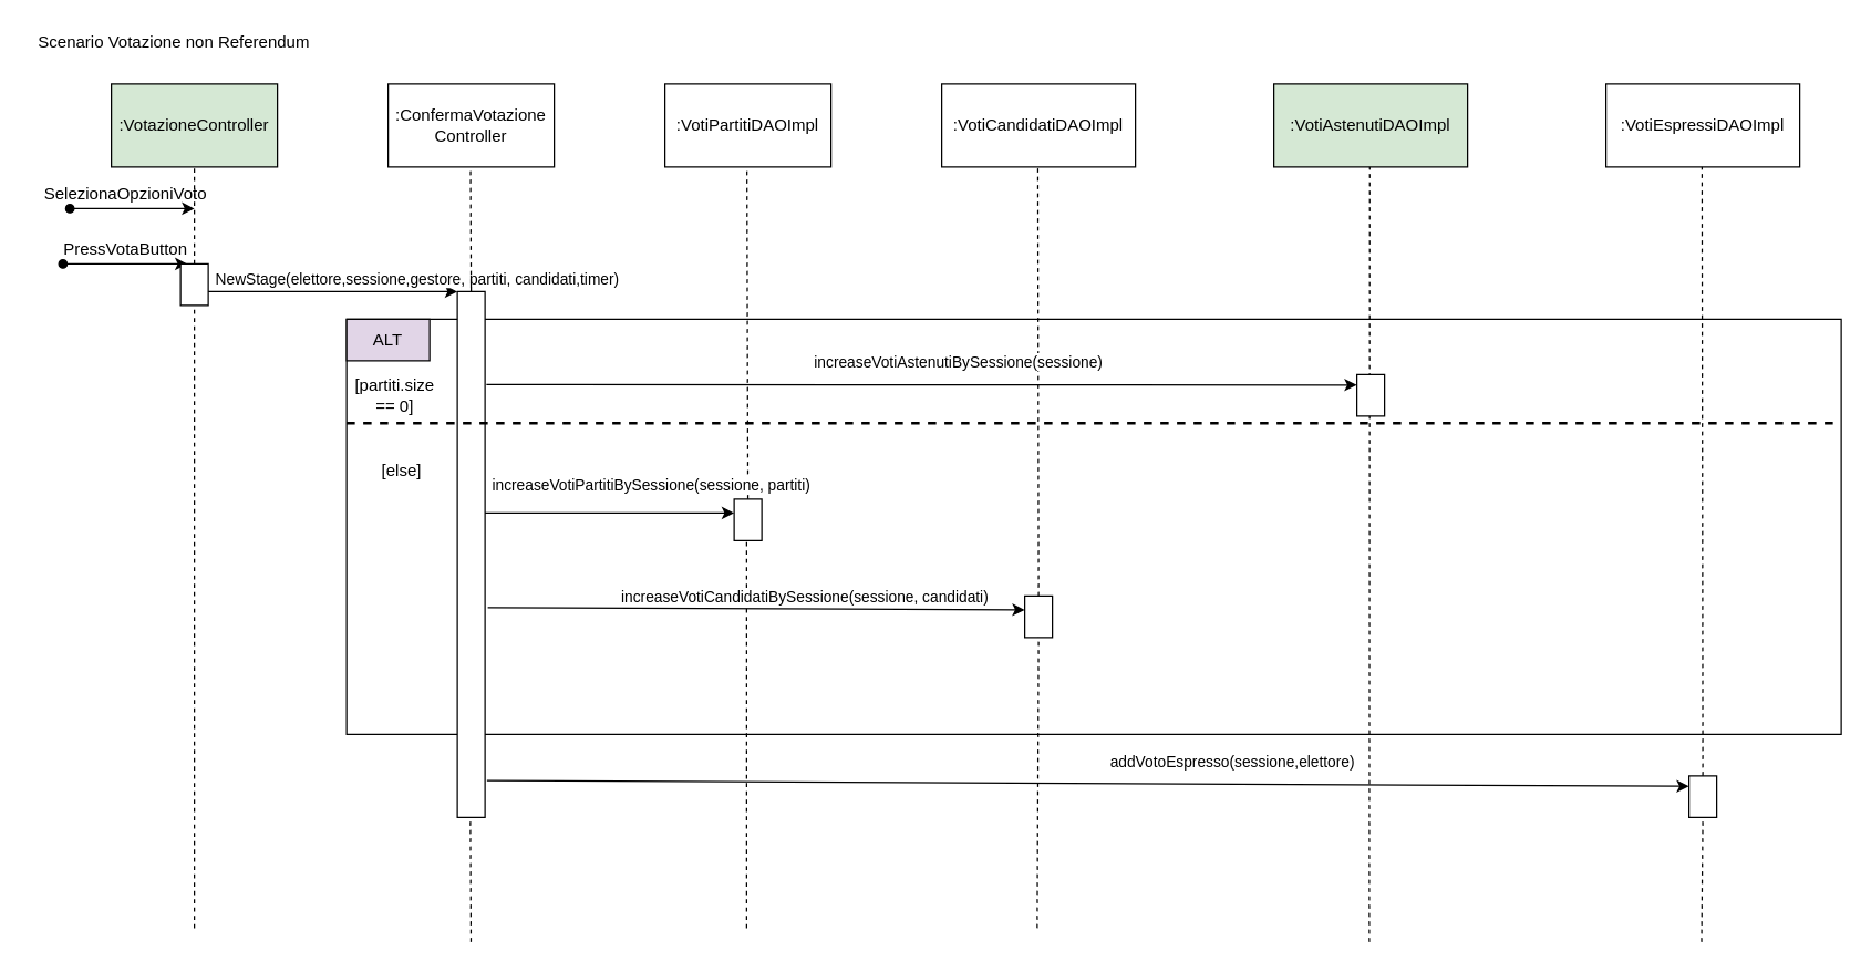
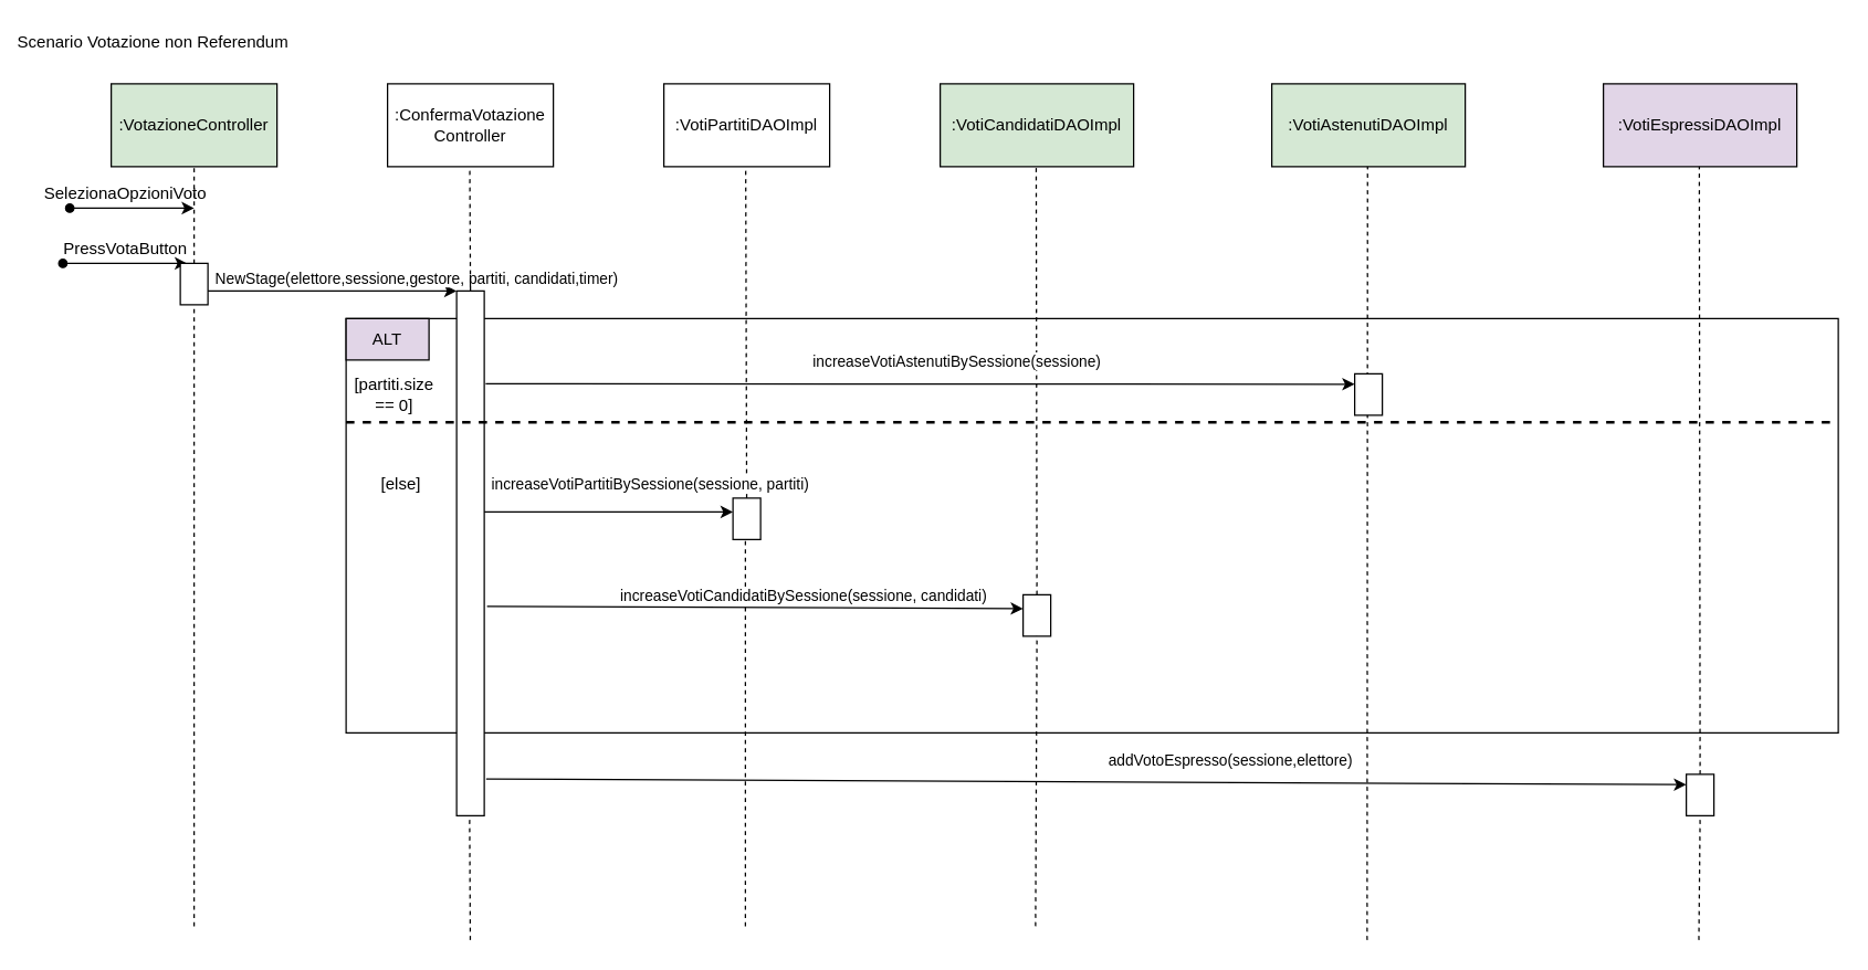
  <mxCell id="0" />
  <mxCell id="1" parent="0" />
  <mxCell id="2" value="" style="rounded=0;whiteSpace=wrap;html=1;" parent="1" vertex="1"><mxGeometry x="250" y="230" width="1080" height="300" as="geometry" /></mxCell>
  <mxCell id="3" value=":VotazioneController" style="rounded=0;whiteSpace=wrap;html=1;fillColor=#d5e8d4;" parent="1" vertex="1"><mxGeometry x="80" y="60" width="120" height="60" as="geometry" /></mxCell>
  <mxCell id="4" value=":ConfermaVotazione&lt;br&gt;Controller" style="rounded=0;whiteSpace=wrap;html=1;" parent="1" vertex="1"><mxGeometry x="280" y="60" width="120" height="60" as="geometry" /></mxCell>
  <mxCell id="5" value=":VotiPartitiDAOImpl&lt;span style=&quot;color: rgba(0 , 0 , 0 , 0) ; font-family: monospace ; font-size: 0px&quot;&gt;%3CmxGraphModel%3E%3Croot%3E%3CmxCell%20id%3D%220%22%2F%3E%3CmxCell%20id%3D%221%22%20parent%3D%220%22%2F%3E%3CmxCell%20id%3D%222%22%20value%3D%22%3AVotazioneController%22%20style%3D%22rounded%3D0%3BwhiteSpace%3Dwrap%3Bhtml%3D1%3B%22%20vertex%3D%221%22%20parent%3D%221%22%3E%3CmxGeometry%20x%3D%22280%22%20y%3D%2250%22%20width%3D%22120%22%20height%3D%2260%22%20as%3D%22geometry%22%2F%3E%3C%2FmxCell%3E%3C%2Froot%3E%3C%2FmxGraphModel%&lt;/span&gt;" style="rounded=0;whiteSpace=wrap;html=1;" parent="1" vertex="1"><mxGeometry x="480" y="60" width="120" height="60" as="geometry" /></mxCell>
- <mxCell id="6" value=":VotiCandidatiDAOImpl" style="rounded=0;whiteSpace=wrap;html=1;" parent="1" vertex="1"><mxGeometry x="680" y="60" width="140" height="60" as="geometry" /></mxCell>
+ <mxCell id="6" value=":VotiCandidatiDAOImpl" style="rounded=0;whiteSpace=wrap;html=1;fillColor=#d5e8d4;" parent="1" vertex="1"><mxGeometry x="680" y="60" width="140" height="60" as="geometry" /></mxCell>
  <mxCell id="7" value=":VotiAstenutiDAOImpl" style="rounded=0;whiteSpace=wrap;html=1;fillColor=#d5e8d4;" parent="1" vertex="1"><mxGeometry x="920" y="60" width="140" height="60" as="geometry" /></mxCell>
- <mxCell id="8" value=":VotiEspressiDAOImpl" style="rounded=0;whiteSpace=wrap;html=1;" parent="1" vertex="1"><mxGeometry x="1160" y="60" width="140" height="60" as="geometry" /></mxCell>
+ <mxCell id="8" value=":VotiEspressiDAOImpl" style="rounded=0;whiteSpace=wrap;html=1;fillColor=#e1d5e7;" parent="1" vertex="1"><mxGeometry x="1160" y="60" width="140" height="60" as="geometry" /></mxCell>
  <mxCell id="9" value="" style="endArrow=none;dashed=1;html=1;rounded=0;entryX=0.5;entryY=1;entryDx=0;entryDy=0;startArrow=none;" parent="1" source="43" target="3" edge="1"><mxGeometry width="50" height="50" relative="1" as="geometry"><mxPoint x="140" y="670" as="sourcePoint" /><mxPoint x="230" y="220" as="targetPoint" /></mxGeometry></mxCell>
  <mxCell id="10" value="" style="endArrow=classic;html=1;rounded=0;startArrow=oval;startFill=1;" parent="1" edge="1"><mxGeometry width="50" height="50" relative="1" as="geometry"><mxPoint x="50" y="150" as="sourcePoint" /><mxPoint x="140" y="150" as="targetPoint" /></mxGeometry></mxCell>
  <mxCell id="11" value="" style="endArrow=classic;html=1;rounded=0;startArrow=oval;startFill=1;" parent="1" edge="1"><mxGeometry width="50" height="50" relative="1" as="geometry"><mxPoint x="45" y="190" as="sourcePoint" /><mxPoint x="135" y="190" as="targetPoint" /></mxGeometry></mxCell>
  <mxCell id="12" value="SelezionaOpzioniVoto" style="text;html=1;align=center;verticalAlign=middle;resizable=0;points=[];autosize=1;strokeColor=none;fillColor=none;" parent="1" vertex="1"><mxGeometry x="25" y="130" width="130" height="20" as="geometry" /></mxCell>
  <mxCell id="13" value="PressVotaButton" style="text;html=1;align=center;verticalAlign=middle;resizable=0;points=[];autosize=1;strokeColor=none;fillColor=none;" parent="1" vertex="1"><mxGeometry x="35" y="170" width="110" height="20" as="geometry" /></mxCell>
- <mxCell id="14" value="Scenario Votazione non Referendum" style="text;html=1;align=center;verticalAlign=middle;resizable=0;points=[];autosize=1;strokeColor=none;fillColor=none;" parent="1" vertex="1"><mxGeometry x="20" y="20" width="210" height="20" as="geometry" /></mxCell>
+ <mxCell id="14" value="Scenario Votazione non Referendum" style="text;html=1;align=center;verticalAlign=middle;resizable=0;points=[];autosize=1;strokeColor=none;fillColor=none;" parent="1" vertex="1"><mxGeometry x="5" y="20" width="210" height="20" as="geometry" /></mxCell>
  <mxCell id="15" value="" style="endArrow=classic;html=1;rounded=0;entryX=0;entryY=1;entryDx=0;entryDy=0;" parent="1" target="18" edge="1"><mxGeometry width="50" height="50" relative="1" as="geometry"><mxPoint x="140" y="210" as="sourcePoint" /><mxPoint x="340" y="210" as="targetPoint" /></mxGeometry></mxCell>
  <mxCell id="16" value="NewStage(elettore,sessione,gestore, partiti, candidati,timer)" style="edgeLabel;html=1;align=center;verticalAlign=middle;resizable=0;points=[];" parent="15" vertex="1" connectable="0"><mxGeometry x="-0.473" y="2" relative="1" as="geometry"><mxPoint x="110" y="-8" as="offset" /></mxGeometry></mxCell>
  <mxCell id="17" value="" style="endArrow=none;dashed=1;html=1;rounded=0;entryX=0.5;entryY=1;entryDx=0;entryDy=0;" parent="1" edge="1"><mxGeometry width="50" height="50" relative="1" as="geometry"><mxPoint x="340" y="210" as="sourcePoint" /><mxPoint x="339.5" y="120" as="targetPoint" /></mxGeometry></mxCell>
  <mxCell id="18" value="" style="rounded=0;whiteSpace=wrap;html=1;direction=south;" parent="1" vertex="1"><mxGeometry x="330" y="210" width="20" height="380" as="geometry" /></mxCell>
  <mxCell id="19" value="" style="endArrow=none;dashed=1;html=1;rounded=0;entryX=0.5;entryY=1;entryDx=0;entryDy=0;startArrow=none;" parent="1" source="27" edge="1"><mxGeometry width="50" height="50" relative="1" as="geometry"><mxPoint x="539" y="710" as="sourcePoint" /><mxPoint x="539.23" y="120" as="targetPoint" /></mxGeometry></mxCell>
  <mxCell id="20" value="" style="endArrow=none;dashed=1;html=1;rounded=0;entryX=0.5;entryY=1;entryDx=0;entryDy=0;startArrow=none;" parent="1" source="29" edge="1"><mxGeometry width="50" height="50" relative="1" as="geometry"><mxPoint x="749" y="670" as="sourcePoint" /><mxPoint x="749.46" y="120" as="targetPoint" /></mxGeometry></mxCell>
  <mxCell id="21" value="" style="endArrow=none;dashed=1;html=1;rounded=0;entryX=0.5;entryY=1;entryDx=0;entryDy=0;" parent="1" edge="1"><mxGeometry width="50" height="50" relative="1" as="geometry"><mxPoint x="989" y="680" as="sourcePoint" /><mxPoint x="989.32" y="120" as="targetPoint" /></mxGeometry></mxCell>
  <mxCell id="22" value="" style="endArrow=none;dashed=1;html=1;rounded=0;entryX=0.5;entryY=1;entryDx=0;entryDy=0;startArrow=none;" parent="1" source="34" edge="1"><mxGeometry width="50" height="50" relative="1" as="geometry"><mxPoint x="1229.09" y="680" as="sourcePoint" /><mxPoint x="1229.41" y="120" as="targetPoint" /></mxGeometry></mxCell>
  <mxCell id="23" value="" style="rounded=0;whiteSpace=wrap;html=1;direction=south;" parent="1" vertex="1"><mxGeometry x="980" y="270" width="20" height="30" as="geometry" /></mxCell>
  <mxCell id="24" value="" style="endArrow=classic;html=1;rounded=0;entryX=0.25;entryY=1;entryDx=0;entryDy=0;exitX=0.177;exitY=-0.05;exitDx=0;exitDy=0;exitPerimeter=0;" parent="1" source="18" target="23" edge="1"><mxGeometry width="50" height="50" relative="1" as="geometry"><mxPoint x="350" y="270" as="sourcePoint" /><mxPoint x="790" y="290" as="targetPoint" /></mxGeometry></mxCell>
  <mxCell id="25" value="increaseVotiAstenutiBySessione(sessione)&lt;br&gt;" style="edgeLabel;html=1;align=center;verticalAlign=middle;resizable=0;points=[];" vertex="1" connectable="0" parent="24"><mxGeometry x="0.081" y="4" relative="1" as="geometry"><mxPoint y="-13" as="offset" /></mxGeometry></mxCell>
  <mxCell id="26" value="" style="endArrow=none;dashed=1;html=1;rounded=0;entryX=1;entryY=0.25;entryDx=0;entryDy=0;exitX=0;exitY=0.25;exitDx=0;exitDy=0;strokeWidth=2;" parent="1" source="2" target="2" edge="1"><mxGeometry width="50" height="50" relative="1" as="geometry"><mxPoint x="620" y="430" as="sourcePoint" /><mxPoint x="670" y="380" as="targetPoint" /></mxGeometry></mxCell>
  <mxCell id="27" value="" style="rounded=0;whiteSpace=wrap;html=1;direction=south;" parent="1" vertex="1"><mxGeometry x="530" y="360" width="20" height="30" as="geometry" /></mxCell>
  <mxCell id="28" value="" style="endArrow=none;dashed=1;html=1;rounded=0;entryX=1;entryY=0.55;entryDx=0;entryDy=0;entryPerimeter=0;" parent="1" target="27" edge="1"><mxGeometry width="50" height="50" relative="1" as="geometry"><mxPoint x="539" y="670" as="sourcePoint" /><mxPoint x="539.23" y="120" as="targetPoint" /></mxGeometry></mxCell>
  <mxCell id="29" value="" style="rounded=0;whiteSpace=wrap;html=1;direction=south;" parent="1" vertex="1"><mxGeometry x="740" y="430" width="20" height="30" as="geometry" /></mxCell>
  <mxCell id="30" value="" style="endArrow=none;dashed=1;html=1;rounded=0;entryX=1;entryY=0.5;entryDx=0;entryDy=0;" parent="1" target="29" edge="1"><mxGeometry width="50" height="50" relative="1" as="geometry"><mxPoint x="749" y="670" as="sourcePoint" /><mxPoint x="749.46" y="120" as="targetPoint" /></mxGeometry></mxCell>
  <mxCell id="31" value="" style="endArrow=classic;html=1;rounded=0;" parent="1" edge="1"><mxGeometry width="50" height="50" relative="1" as="geometry"><mxPoint x="350" y="370" as="sourcePoint" /><mxPoint x="530" y="370" as="targetPoint" /></mxGeometry></mxCell>
  <mxCell id="32" value="" style="endArrow=classic;html=1;rounded=0;exitX=0.601;exitY=-0.1;exitDx=0;exitDy=0;exitPerimeter=0;" parent="1" source="18" edge="1"><mxGeometry width="50" height="50" relative="1" as="geometry"><mxPoint x="350" y="430" as="sourcePoint" /><mxPoint x="740" y="440" as="targetPoint" /></mxGeometry></mxCell>
  <mxCell id="33" value="increaseVotiCandidatiBySessione(sessione, candidati)" style="edgeLabel;html=1;align=center;verticalAlign=middle;resizable=0;points=[];" parent="32" vertex="1" connectable="0"><mxGeometry x="0.18" y="-3" relative="1" as="geometry"><mxPoint y="-12" as="offset" /></mxGeometry></mxCell>
  <mxCell id="34" value="" style="rounded=0;whiteSpace=wrap;html=1;direction=south;" parent="1" vertex="1"><mxGeometry x="1220" y="560" width="20" height="30" as="geometry" /></mxCell>
  <mxCell id="35" value="" style="endArrow=none;dashed=1;html=1;rounded=0;entryX=1;entryY=0.5;entryDx=0;entryDy=0;" parent="1" target="34" edge="1"><mxGeometry width="50" height="50" relative="1" as="geometry"><mxPoint x="1229.09" y="680" as="sourcePoint" /><mxPoint x="1229.41" y="120" as="targetPoint" /></mxGeometry></mxCell>
  <mxCell id="36" value="" style="endArrow=classic;html=1;rounded=0;exitX=0.93;exitY=-0.069;exitDx=0;exitDy=0;exitPerimeter=0;entryX=0.25;entryY=1;entryDx=0;entryDy=0;" parent="1" source="18" target="34" edge="1"><mxGeometry width="50" height="50" relative="1" as="geometry"><mxPoint x="353" y="480" as="sourcePoint" /><mxPoint x="740" y="482.52" as="targetPoint" /></mxGeometry></mxCell>
  <mxCell id="37" value="addVotoEspresso(sessione,elettore)" style="edgeLabel;html=1;align=center;verticalAlign=middle;resizable=0;points=[];" parent="1" vertex="1" connectable="0"><mxGeometry x="889.995" y="549.995" as="geometry" /></mxCell>
  <mxCell id="38" value="" style="endArrow=none;dashed=1;html=1;rounded=0;entryX=0.5;entryY=1;entryDx=0;entryDy=0;" parent="1" edge="1"><mxGeometry width="50" height="50" relative="1" as="geometry"><mxPoint x="339.88" y="680" as="sourcePoint" /><mxPoint x="339.38" y="590" as="targetPoint" /></mxGeometry></mxCell>
  <mxCell id="39" value="increaseVotiPartitiBySessione(sessione, partiti)" style="edgeLabel;html=1;align=center;verticalAlign=middle;resizable=0;points=[];" parent="1" vertex="1" connectable="0"><mxGeometry x="469.995" y="349.995" as="geometry" /></mxCell>
  <mxCell id="40" value="ALT" style="rounded=0;whiteSpace=wrap;html=1;fillColor=#e1d5e7;" parent="1" vertex="1"><mxGeometry x="250" y="230" width="60" height="30" as="geometry" /></mxCell>
- <mxCell id="41" value="[else]" style="text;html=1;strokeColor=none;fillColor=none;align=center;verticalAlign=middle;whiteSpace=wrap;rounded=0;" parent="1" vertex="1"><mxGeometry x="260" y="325" width="60" height="30" as="geometry" /></mxCell>
+ <mxCell id="41" value="[else]" style="text;html=1;strokeColor=none;fillColor=none;align=center;verticalAlign=middle;whiteSpace=wrap;rounded=0;" parent="1" vertex="1"><mxGeometry x="260" y="335" width="60" height="30" as="geometry" /></mxCell>
  <mxCell id="42" value="[partiti.size == 0]" style="text;html=1;strokeColor=none;fillColor=none;align=center;verticalAlign=middle;whiteSpace=wrap;rounded=0;" parent="1" vertex="1"><mxGeometry x="255" y="270" width="60" height="30" as="geometry" /></mxCell>
  <mxCell id="43" value="" style="rounded=0;whiteSpace=wrap;html=1;direction=south;" parent="1" vertex="1"><mxGeometry x="130" y="190" width="20" height="30" as="geometry" /></mxCell>
  <mxCell id="44" value="" style="endArrow=none;dashed=1;html=1;rounded=0;entryX=1;entryY=0.5;entryDx=0;entryDy=0;" parent="1" target="43" edge="1"><mxGeometry width="50" height="50" relative="1" as="geometry"><mxPoint x="140" y="670" as="sourcePoint" /><mxPoint x="140" y="120" as="targetPoint" /></mxGeometry></mxCell>
